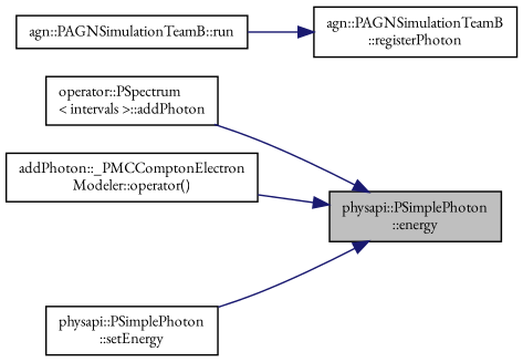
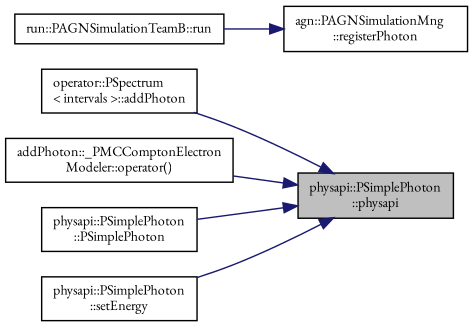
  digraph {
    fontname="EB Garamond"
    rankdir=RL
    node [color=black fillcolor=white fontname="EB Garamond" fontsize=10 shape=record style=filled]
    edge [color=midnightblue dir=back fontname="EB Garamond" fontsize=10 labelfontname=Helvetica labelfontsize=10 style=solid]
-   n1 [fillcolor=grey75 fontcolor=black height=0.2 label="physapi::PSimplePhoton\l::energy" width=0.4]
+   n1 [fillcolor=grey75 fontcolor=black height=0.2 label="physapi::PSimplePhoton\l::physapi" width=0.4]
    n2 [height=0.2 label="operator::PSpectrum\l\< intervals \>::addPhoton" width=0.4]
    n3 [height=0.2 label="addPhoton::_PMCComptonElectron\lModeler::operator()" width=0.4]
+   n4 [height=0.2 label="physapi::PSimplePhoton\l::PSimplePhoton" width=0.4]
    n5 [height=0.2 label="physapi::PSimplePhoton\l::setEnergy" width=0.4]
-   n6 [height=0.2 label="agn::PAGNSimulationTeamB\l::registerPhoton" width=0.4]
-   n7 [height=0.2 label="agn::PAGNSimulationTeamB::run" width=0.4]
+   n6 [height=0.2 label="agn::PAGNSimulationMng\l::registerPhoton" width=0.4]
+   n7 [height=0.2 label="run::PAGNSimulationTeamB::run" width=0.4]
    n1 -> n2
    n1 -> n3
+   n1 -> n4
    n1 -> n5
    n6 -> n7
  }
